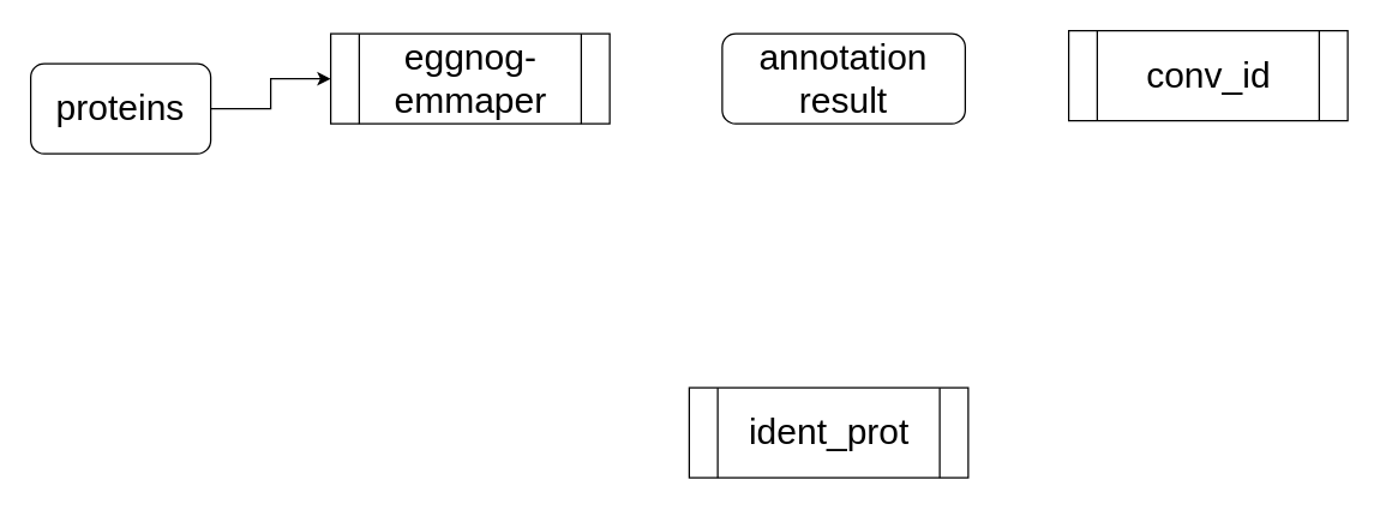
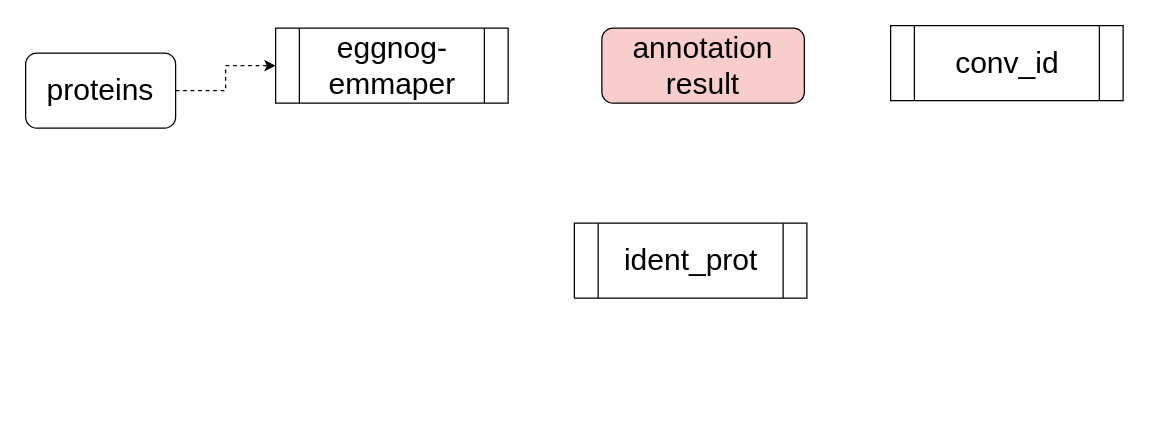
  <mxCell id="0" />
  <mxCell id="1" parent="0" />
- <mxCell id="2" style="edgeStyle=orthogonalEdgeStyle;rounded=0;orthogonalLoop=1;jettySize=auto;html=1;entryX=0;entryY=0.5;entryDx=0;entryDy=0;" edge="1" parent="1" source="3" target="4"><mxGeometry relative="1" as="geometry" /></mxCell>
+ <mxCell id="2" style="edgeStyle=orthogonalEdgeStyle;rounded=0;orthogonalLoop=1;jettySize=auto;html=1;entryX=0;entryY=0.5;entryDx=0;entryDy=0;dashed=1;" edge="1" parent="1" source="3" target="4"><mxGeometry relative="1" as="geometry" /></mxCell>
  <mxCell id="3" value="&lt;font style=&quot;font-size: 24px&quot;&gt;proteins&lt;/font&gt;" style="rounded=1;whiteSpace=wrap;html=1;" vertex="1" parent="1"><mxGeometry x="20" y="42" width="120" height="60" as="geometry" /></mxCell>
  <mxCell id="4" value="&lt;font style=&quot;font-size: 24px&quot;&gt;eggnog-emmaper&lt;/font&gt;" style="shape=process;whiteSpace=wrap;html=1;backgroundOutline=1;" vertex="1" parent="1"><mxGeometry x="220" y="22" width="186" height="60" as="geometry" /></mxCell>
- <mxCell id="5" value="&lt;font style=&quot;font-size: 24px&quot;&gt;annotation&lt;br&gt;result&lt;br&gt;&lt;/font&gt;" style="rounded=1;whiteSpace=wrap;html=1;" vertex="1" parent="1"><mxGeometry x="481" y="22" width="162" height="60" as="geometry" /></mxCell>
+ <mxCell id="5" value="&lt;font style=&quot;font-size: 24px&quot;&gt;annotation&lt;br&gt;result&lt;br&gt;&lt;/font&gt;" style="rounded=1;whiteSpace=wrap;html=1;fillColor=#f8cecc;" vertex="1" parent="1"><mxGeometry x="481" y="22" width="162" height="60" as="geometry" /></mxCell>
  <mxCell id="6" value="&lt;font style=&quot;font-size: 24px&quot;&gt;conv_id&lt;/font&gt;" style="shape=process;whiteSpace=wrap;html=1;backgroundOutline=1;" vertex="1" parent="1"><mxGeometry x="712" y="20" width="186" height="60" as="geometry" /></mxCell>
- <mxCell id="7" value="&lt;font style=&quot;font-size: 24px&quot;&gt;ident_prot&lt;/font&gt;" style="shape=process;whiteSpace=wrap;html=1;backgroundOutline=1;" vertex="1" parent="1"><mxGeometry x="459" y="258" width="186" height="60" as="geometry" /></mxCell>
+ <mxCell id="7" value="&lt;font style=&quot;font-size: 24px&quot;&gt;ident_prot&lt;/font&gt;" style="shape=process;whiteSpace=wrap;html=1;backgroundOutline=1;" vertex="1" parent="1"><mxGeometry x="459" y="178" width="186" height="60" as="geometry" /></mxCell>
